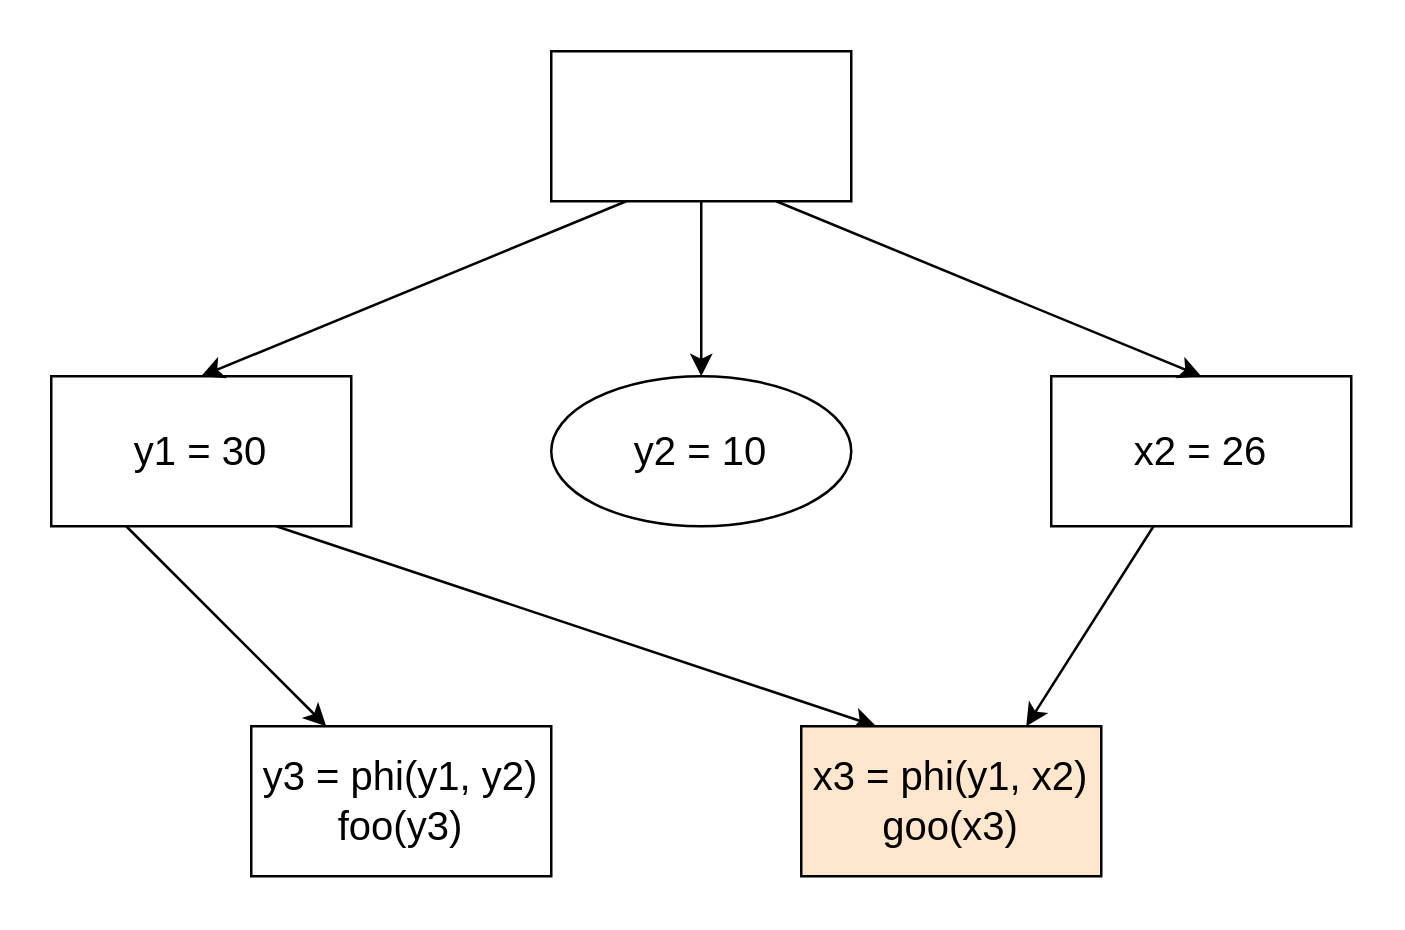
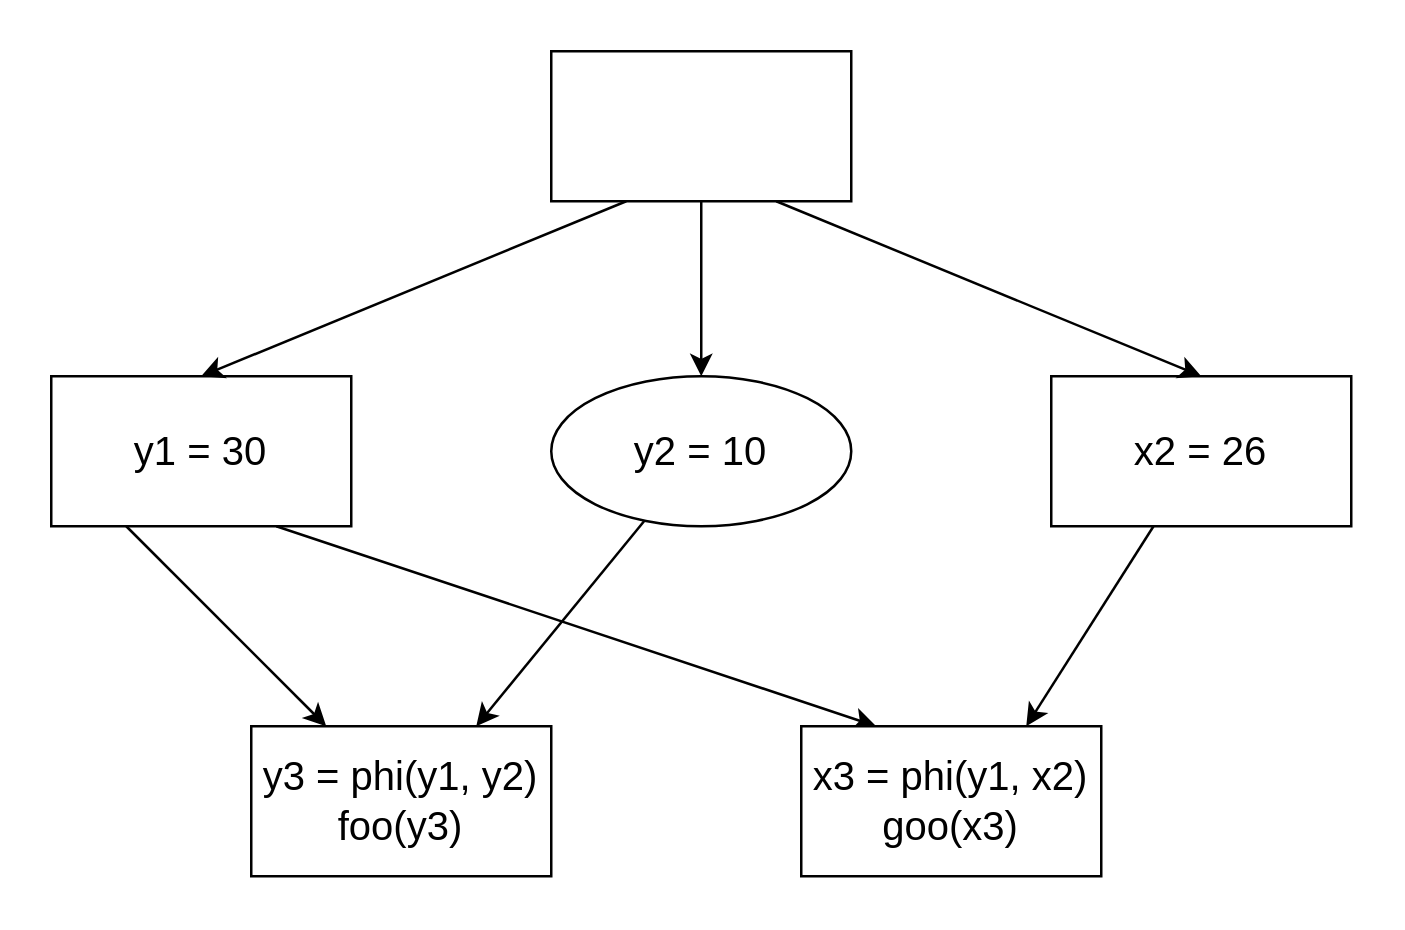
  <mxCell id="0" />
  <mxCell id="1" parent="0" />
  <mxCell id="2" style="edgeStyle=none;rounded=0;orthogonalLoop=1;jettySize=auto;html=1;exitX=0.25;exitY=1;exitDx=0;exitDy=0;entryX=0.25;entryY=0;entryDx=0;entryDy=0;fontSize=16;fontStyle=0" edge="1" parent="1" source="4" target="13"><mxGeometry relative="1" as="geometry" /></mxCell>
  <mxCell id="3" style="edgeStyle=none;rounded=0;orthogonalLoop=1;jettySize=auto;html=1;exitX=0.75;exitY=1;exitDx=0;exitDy=0;entryX=0.25;entryY=0;entryDx=0;entryDy=0;fontSize=16;fontStyle=0" edge="1" parent="1" source="4" target="14"><mxGeometry relative="1" as="geometry" /></mxCell>
  <mxCell id="4" value="y1 = 30" style="rounded=0;whiteSpace=wrap;html=1;fontSize=16;fontStyle=0" vertex="1" parent="1"><mxGeometry x="20" y="150" width="120" height="60" as="geometry" /></mxCell>
+ <mxCell id="5" style="edgeStyle=none;rounded=0;orthogonalLoop=1;jettySize=auto;html=1;entryX=0.75;entryY=0;entryDx=0;entryDy=0;fontSize=16;fontStyle=0" edge="1" parent="1" source="6" target="13"><mxGeometry relative="1" as="geometry" /></mxCell>
  <mxCell id="6" value="y2 = 10" style="ellipse;whiteSpace=wrap;html=1;fontSize=16;fontStyle=0;" vertex="1" parent="1"><mxGeometry x="220" y="150" width="120" height="60" as="geometry" /></mxCell>
  <mxCell id="7" style="edgeStyle=none;rounded=0;orthogonalLoop=1;jettySize=auto;html=1;entryX=0.75;entryY=0;entryDx=0;entryDy=0;fontSize=16;fontStyle=0" edge="1" parent="1" source="8" target="14"><mxGeometry relative="1" as="geometry" /></mxCell>
  <mxCell id="8" value="x2 = 26" style="rounded=0;whiteSpace=wrap;html=1;fontSize=16;fontStyle=0" vertex="1" parent="1"><mxGeometry x="420" y="150" width="120" height="60" as="geometry" /></mxCell>
  <mxCell id="9" style="rounded=0;orthogonalLoop=1;jettySize=auto;html=1;exitX=0.25;exitY=1;exitDx=0;exitDy=0;entryX=0.5;entryY=0;entryDx=0;entryDy=0;fontSize=16;fontStyle=0" edge="1" parent="1" source="12" target="4"><mxGeometry relative="1" as="geometry" /></mxCell>
  <mxCell id="10" style="edgeStyle=none;rounded=0;orthogonalLoop=1;jettySize=auto;html=1;entryX=0.5;entryY=0;entryDx=0;entryDy=0;fontSize=16;fontStyle=0" edge="1" parent="1" source="12" target="6"><mxGeometry relative="1" as="geometry" /></mxCell>
  <mxCell id="11" style="edgeStyle=none;rounded=0;orthogonalLoop=1;jettySize=auto;html=1;exitX=0.75;exitY=1;exitDx=0;exitDy=0;entryX=0.5;entryY=0;entryDx=0;entryDy=0;fontSize=16;fontStyle=0" edge="1" parent="1" source="12" target="8"><mxGeometry relative="1" as="geometry" /></mxCell>
  <mxCell id="12" value="" style="rounded=0;whiteSpace=wrap;html=1;fontSize=16;fontStyle=0" vertex="1" parent="1"><mxGeometry x="220" y="20" width="120" height="60" as="geometry" /></mxCell>
  <mxCell id="13" value="y3 = phi(y1, y2)&lt;br style=&quot;font-size: 16px;&quot;&gt;foo(y3)" style="rounded=0;whiteSpace=wrap;html=1;fontSize=16;fontStyle=0" vertex="1" parent="1"><mxGeometry x="100" y="290" width="120" height="60" as="geometry" /></mxCell>
- <mxCell id="14" value="x3 = phi(y1, x2)&lt;br style=&quot;font-size: 16px;&quot;&gt;goo(x3)" style="rounded=0;whiteSpace=wrap;html=1;fontSize=16;fontStyle=0;fillColor=#ffe6cc;" vertex="1" parent="1"><mxGeometry x="320" y="290" width="120" height="60" as="geometry" /></mxCell>
+ <mxCell id="14" value="x3 = phi(y1, x2)&lt;br style=&quot;font-size: 16px;&quot;&gt;goo(x3)" style="rounded=0;whiteSpace=wrap;html=1;fontSize=16;fontStyle=0" vertex="1" parent="1"><mxGeometry x="320" y="290" width="120" height="60" as="geometry" /></mxCell>
